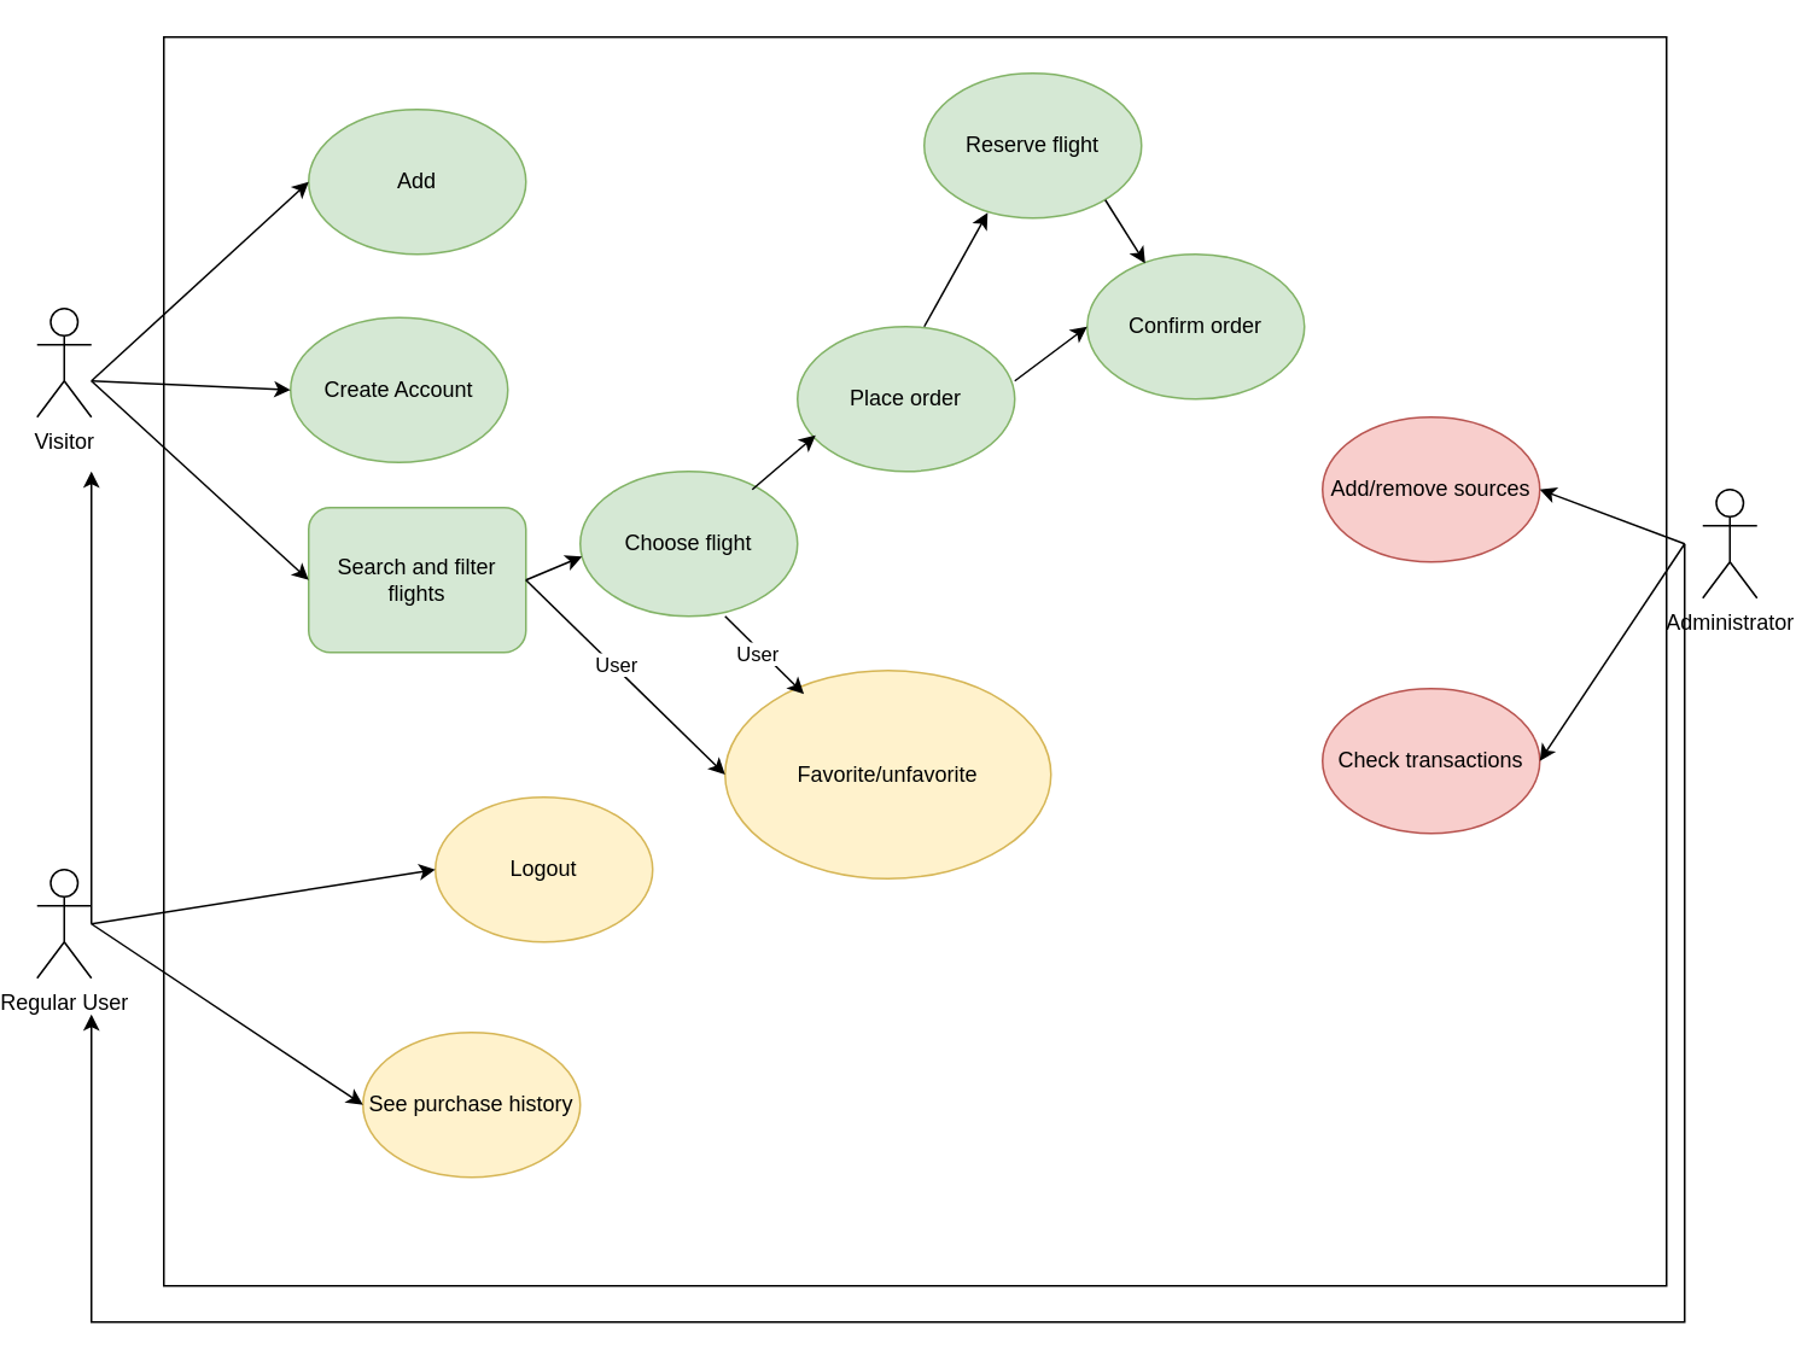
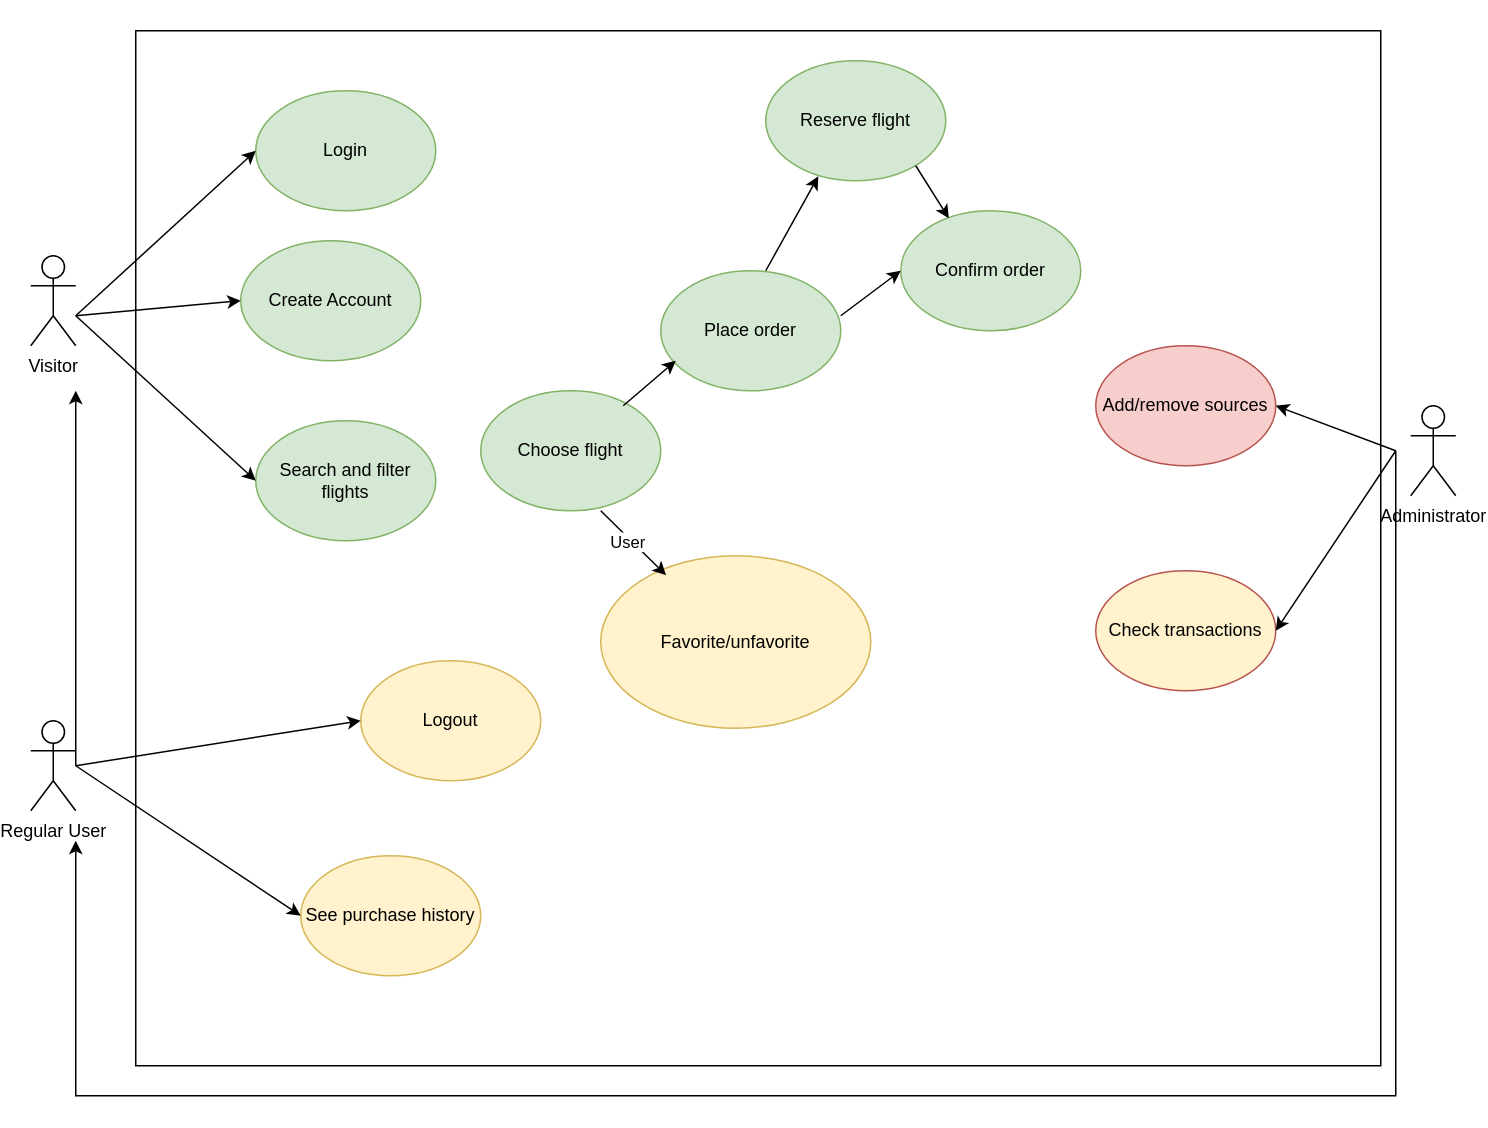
  <mxCell id="0" />
  <mxCell id="1" parent="0" />
  <mxCell id="2" value="Visitor" style="shape=umlActor;verticalLabelPosition=bottom;verticalAlign=top;html=1;outlineConnect=0;" vertex="1" parent="1"><mxGeometry x="20" y="170" width="30" height="60" as="geometry" /></mxCell>
  <mxCell id="3" value="Administrator" style="shape=umlActor;verticalLabelPosition=bottom;verticalAlign=top;html=1;outlineConnect=0;" vertex="1" parent="1"><mxGeometry x="940" y="270" width="30" height="60" as="geometry" /></mxCell>
  <mxCell id="4" value="Regular User" style="shape=umlActor;verticalLabelPosition=bottom;verticalAlign=top;html=1;outlineConnect=0;" vertex="1" parent="1"><mxGeometry x="20" y="480" width="30" height="60" as="geometry" /></mxCell>
  <mxCell id="5" value="" style="rounded=0;whiteSpace=wrap;html=1;" vertex="1" parent="1"><mxGeometry x="90" y="20" width="830" height="690" as="geometry" /></mxCell>
- <mxCell id="6" value="Add" style="ellipse;whiteSpace=wrap;html=1;fillColor=#d5e8d4;strokeColor=#82b366;" vertex="1" parent="1"><mxGeometry x="170" y="60" width="120" height="80" as="geometry" /></mxCell>
- <mxCell id="7" value="Search and filter flights" style="whiteSpace=wrap;html=1;fillColor=#d5e8d4;strokeColor=#82b366;rounded=1;" vertex="1" parent="1"><mxGeometry x="170" y="280" width="120" height="80" as="geometry" /></mxCell>
- <mxCell id="8" value="Create Account" style="ellipse;whiteSpace=wrap;html=1;fillColor=#d5e8d4;strokeColor=#82b366;" vertex="1" parent="1"><mxGeometry x="160" y="175" width="120" height="80" as="geometry" /></mxCell>
+ <mxCell id="6" value="Login" style="ellipse;whiteSpace=wrap;html=1;fillColor=#d5e8d4;strokeColor=#82b366;" vertex="1" parent="1"><mxGeometry x="170" y="60" width="120" height="80" as="geometry" /></mxCell>
+ <mxCell id="7" value="Search and filter flights" style="ellipse;whiteSpace=wrap;html=1;fillColor=#d5e8d4;strokeColor=#82b366;" vertex="1" parent="1"><mxGeometry x="170" y="280" width="120" height="80" as="geometry" /></mxCell>
+ <mxCell id="8" value="Create Account" style="ellipse;whiteSpace=wrap;html=1;fillColor=#d5e8d4;strokeColor=#82b366;" vertex="1" parent="1"><mxGeometry x="160" y="160" width="120" height="80" as="geometry" /></mxCell>
  <mxCell id="9" value="Choose flight" style="ellipse;whiteSpace=wrap;html=1;fillColor=#d5e8d4;strokeColor=#82b366;" vertex="1" parent="1"><mxGeometry x="320" y="260" width="120" height="80" as="geometry" /></mxCell>
  <mxCell id="10" value="Confirm order" style="ellipse;whiteSpace=wrap;html=1;fillColor=#d5e8d4;strokeColor=#82b366;" vertex="1" parent="1"><mxGeometry x="600" y="140" width="120" height="80" as="geometry" /></mxCell>
  <mxCell id="11" value="Place order" style="ellipse;whiteSpace=wrap;html=1;fillColor=#d5e8d4;strokeColor=#82b366;" vertex="1" parent="1"><mxGeometry x="440" y="180" width="120" height="80" as="geometry" /></mxCell>
  <mxCell id="12" value="Favorite/unfavorite" style="ellipse;whiteSpace=wrap;html=1;fillColor=#fff2cc;strokeColor=#d6b656;" vertex="1" parent="1"><mxGeometry x="400" y="370" width="180" height="115" as="geometry" /></mxCell>
  <mxCell id="13" value="Reserve flight" style="ellipse;whiteSpace=wrap;html=1;fillColor=#d5e8d4;strokeColor=#82b366;" vertex="1" parent="1"><mxGeometry x="510" y="40" width="120" height="80" as="geometry" /></mxCell>
  <mxCell id="14" value="" style="endArrow=classic;html=1;rounded=0;" edge="1" parent="1"><mxGeometry width="50" height="50" relative="1" as="geometry"><mxPoint x="50" y="510" as="sourcePoint" /><mxPoint x="50" y="260" as="targetPoint" /></mxGeometry></mxCell>
  <mxCell id="15" value="" style="endArrow=classic;html=1;rounded=0;entryX=0;entryY=0.5;entryDx=0;entryDy=0;" edge="1" parent="1" target="7"><mxGeometry width="50" height="50" relative="1" as="geometry"><mxPoint x="50" y="210" as="sourcePoint" /><mxPoint x="100" y="160" as="targetPoint" /></mxGeometry></mxCell>
  <mxCell id="16" value="" style="endArrow=classic;html=1;rounded=0;entryX=0;entryY=0.5;entryDx=0;entryDy=0;" edge="1" parent="1" target="8"><mxGeometry width="50" height="50" relative="1" as="geometry"><mxPoint x="50" y="210" as="sourcePoint" /><mxPoint x="100" y="160" as="targetPoint" /></mxGeometry></mxCell>
  <mxCell id="17" value="" style="endArrow=classic;html=1;rounded=0;entryX=0;entryY=0.5;entryDx=0;entryDy=0;" edge="1" parent="1" target="6"><mxGeometry width="50" height="50" relative="1" as="geometry"><mxPoint x="50" y="210" as="sourcePoint" /><mxPoint x="100" y="160" as="targetPoint" /></mxGeometry></mxCell>
  <mxCell id="18" value="" style="endArrow=classic;html=1;rounded=0;entryX=0.242;entryY=0.113;entryDx=0;entryDy=0;entryPerimeter=0;" edge="1" parent="1" target="12"><mxGeometry width="50" height="50" relative="1" as="geometry"><mxPoint x="400" y="340" as="sourcePoint" /><mxPoint x="450" y="290" as="targetPoint" /></mxGeometry></mxCell>
  <mxCell id="19" value="User" style="edgeLabel;html=1;align=center;verticalAlign=middle;resizable=0;points=[];" vertex="1" connectable="0" parent="18"><mxGeometry x="-0.114" y="-2" relative="1" as="geometry"><mxPoint as="offset" /></mxGeometry></mxCell>
- <mxCell id="20" value="" style="endArrow=classic;html=1;rounded=0;exitX=1;exitY=0.5;exitDx=0;exitDy=0;entryX=0;entryY=0.5;entryDx=0;entryDy=0;" edge="1" parent="1" source="7" target="12"><mxGeometry width="50" height="50" relative="1" as="geometry"><mxPoint x="310" y="470" as="sourcePoint" /><mxPoint x="360" y="420" as="targetPoint" /></mxGeometry></mxCell>
- <mxCell id="21" value="User" style="edgeLabel;html=1;align=center;verticalAlign=middle;resizable=0;points=[];" vertex="1" connectable="0" parent="20"><mxGeometry x="-0.114" y="1" relative="1" as="geometry"><mxPoint as="offset" /></mxGeometry></mxCell>
  <mxCell id="22" value="Logout" style="ellipse;whiteSpace=wrap;html=1;fillColor=#fff2cc;strokeColor=#d6b656;" vertex="1" parent="1"><mxGeometry x="240" y="440" width="120" height="80" as="geometry" /></mxCell>
  <mxCell id="23" value="" style="endArrow=classic;html=1;rounded=0;entryX=0;entryY=0.5;entryDx=0;entryDy=0;" edge="1" parent="1" target="22"><mxGeometry width="50" height="50" relative="1" as="geometry"><mxPoint x="50" y="510" as="sourcePoint" /><mxPoint x="100" y="460" as="targetPoint" /></mxGeometry></mxCell>
  <mxCell id="24" value="" style="endArrow=classic;html=1;rounded=0;entryX=0.267;entryY=0.063;entryDx=0;entryDy=0;entryPerimeter=0;" edge="1" parent="1" target="10"><mxGeometry width="50" height="50" relative="1" as="geometry"><mxPoint x="610" y="110" as="sourcePoint" /><mxPoint x="660" y="60" as="targetPoint" /></mxGeometry></mxCell>
  <mxCell id="25" value="" style="endArrow=classic;html=1;rounded=0;entryX=0.292;entryY=0.963;entryDx=0;entryDy=0;entryPerimeter=0;" edge="1" parent="1" target="13"><mxGeometry width="50" height="50" relative="1" as="geometry"><mxPoint x="510" y="180" as="sourcePoint" /><mxPoint x="560" y="130" as="targetPoint" /></mxGeometry></mxCell>
  <mxCell id="26" value="" style="endArrow=classic;html=1;rounded=0;entryX=0;entryY=0.5;entryDx=0;entryDy=0;" edge="1" parent="1" target="10"><mxGeometry width="50" height="50" relative="1" as="geometry"><mxPoint x="560" y="210" as="sourcePoint" /><mxPoint x="610" y="160" as="targetPoint" /></mxGeometry></mxCell>
  <mxCell id="27" value="" style="endArrow=classic;html=1;rounded=0;" edge="1" parent="1"><mxGeometry width="50" height="50" relative="1" as="geometry"><mxPoint x="415" y="270" as="sourcePoint" /><mxPoint x="450" y="240" as="targetPoint" /></mxGeometry></mxCell>
- <mxCell id="28" value="" style="endArrow=classic;html=1;rounded=0;entryX=0.008;entryY=0.588;entryDx=0;entryDy=0;entryPerimeter=0;exitX=1;exitY=0.5;exitDx=0;exitDy=0;" edge="1" parent="1" source="7" target="9"><mxGeometry width="50" height="50" relative="1" as="geometry"><mxPoint x="255" y="340" as="sourcePoint" /><mxPoint x="305" y="290" as="targetPoint" /></mxGeometry></mxCell>
- <mxCell id="29" value="Check transactions" style="ellipse;whiteSpace=wrap;html=1;fillColor=#f8cecc;strokeColor=#b85450;" vertex="1" parent="1"><mxGeometry x="730" y="380" width="120" height="80" as="geometry" /></mxCell>
+ <mxCell id="29" value="Check transactions" style="ellipse;whiteSpace=wrap;html=1;fillColor=#fff2cc;strokeColor=#b85450;" vertex="1" parent="1"><mxGeometry x="730" y="380" width="120" height="80" as="geometry" /></mxCell>
  <mxCell id="30" value="Add/remove sources" style="ellipse;whiteSpace=wrap;html=1;fillColor=#f8cecc;strokeColor=#b85450;" vertex="1" parent="1"><mxGeometry x="730" y="230" width="120" height="80" as="geometry" /></mxCell>
  <mxCell id="31" value="" style="endArrow=classic;html=1;rounded=0;entryX=1;entryY=0.5;entryDx=0;entryDy=0;" edge="1" parent="1" target="30"><mxGeometry width="50" height="50" relative="1" as="geometry"><mxPoint x="930" y="300" as="sourcePoint" /><mxPoint x="870" y="250" as="targetPoint" /></mxGeometry></mxCell>
  <mxCell id="32" value="" style="endArrow=classic;html=1;rounded=0;" edge="1" parent="1"><mxGeometry width="50" height="50" relative="1" as="geometry"><mxPoint x="930" y="300" as="sourcePoint" /><mxPoint x="50" y="560" as="targetPoint" /><Array as="points"><mxPoint x="930" y="730" /><mxPoint x="50" y="730" /></Array></mxGeometry></mxCell>
  <mxCell id="33" value="" style="endArrow=classic;html=1;rounded=0;entryX=1;entryY=0.5;entryDx=0;entryDy=0;" edge="1" parent="1" target="29"><mxGeometry width="50" height="50" relative="1" as="geometry"><mxPoint x="930" y="300" as="sourcePoint" /><mxPoint x="870" y="250" as="targetPoint" /></mxGeometry></mxCell>
  <mxCell id="34" value="See purchase history" style="ellipse;whiteSpace=wrap;html=1;fillColor=#fff2cc;strokeColor=#d6b656;" vertex="1" parent="1"><mxGeometry x="200" y="570" width="120" height="80" as="geometry" /></mxCell>
  <mxCell id="35" value="" style="endArrow=classic;html=1;rounded=0;entryX=0;entryY=0.5;entryDx=0;entryDy=0;" edge="1" parent="1" target="34"><mxGeometry width="50" height="50" relative="1" as="geometry"><mxPoint x="50" y="510" as="sourcePoint" /><mxPoint x="100" y="460" as="targetPoint" /></mxGeometry></mxCell>
